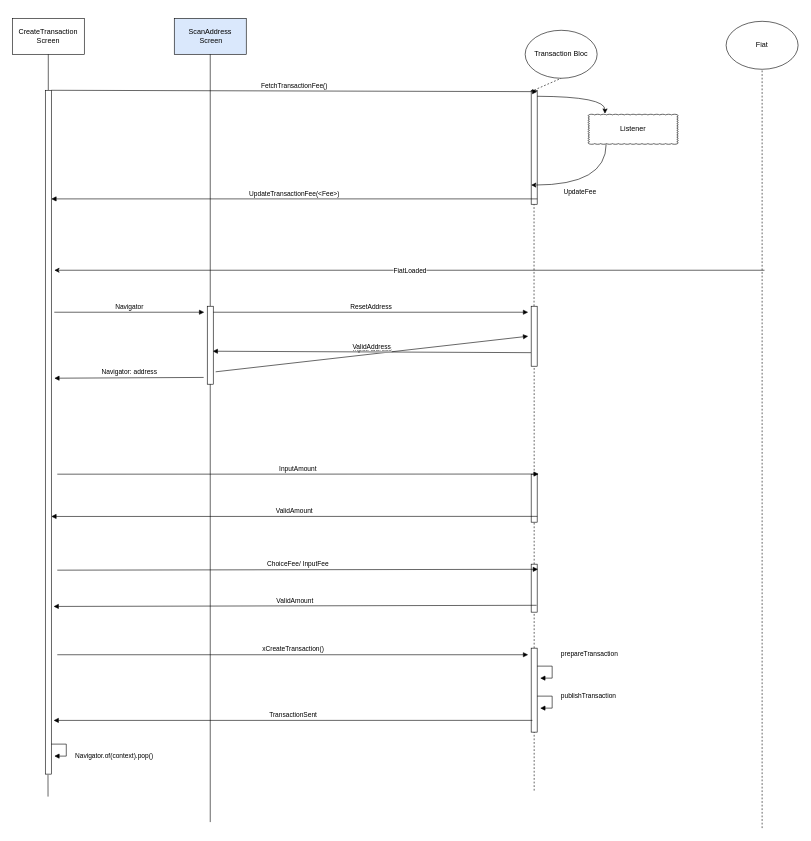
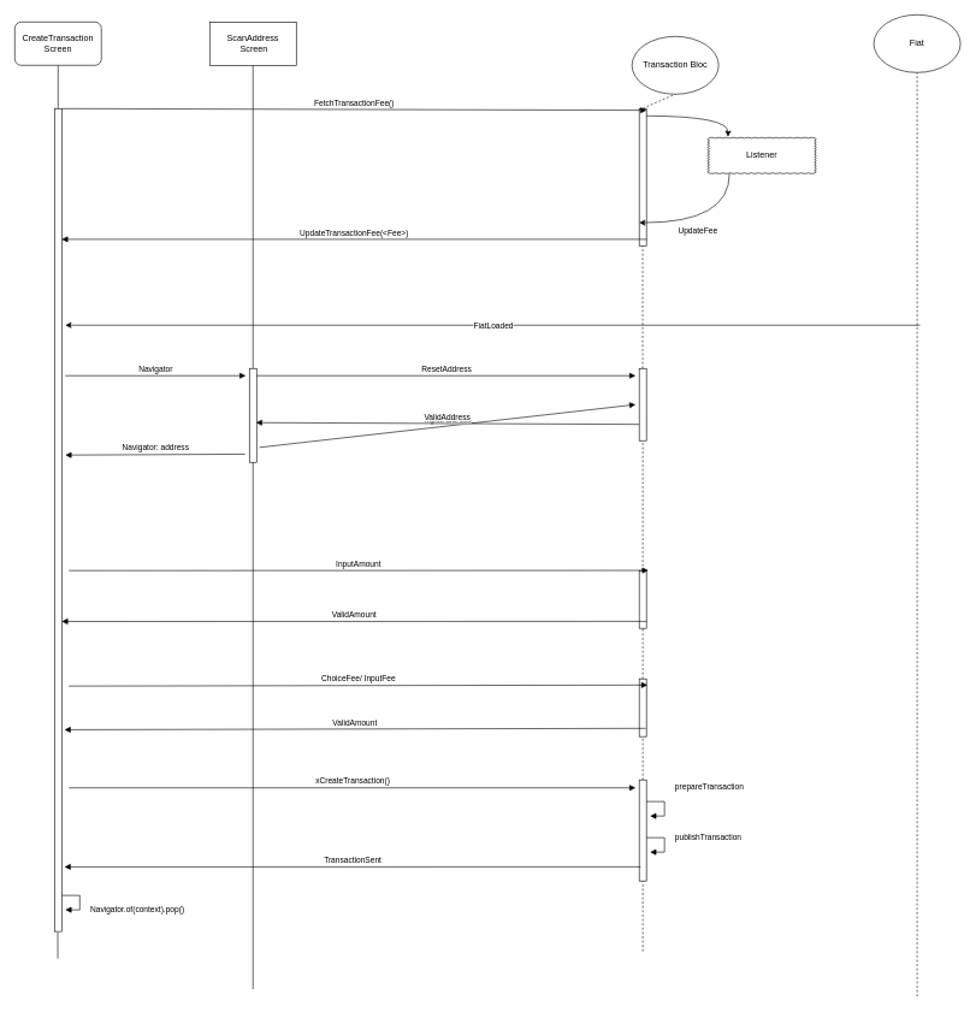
  <mxCell id="0" />
  <mxCell id="1" parent="0" />
- <mxCell id="2" value="CreateTransaction Screen" style="rounded=0;whiteSpace=wrap;html=1;" parent="1" vertex="1"><mxGeometry x="20" y="30" width="120" height="60" as="geometry" /></mxCell>
+ <mxCell id="2" value="CreateTransaction Screen" style="whiteSpace=wrap;html=1;rounded=1;" parent="1" vertex="1"><mxGeometry x="20" y="30" width="120" height="60" as="geometry" /></mxCell>
  <mxCell id="3" value="Transaction Bloc" style="ellipse;whiteSpace=wrap;html=1;" parent="1" vertex="1"><mxGeometry x="875" y="50" width="120" height="80" as="geometry" /></mxCell>
  <mxCell id="4" value="" style="endArrow=none;dashed=1;html=1;entryX=0.5;entryY=1;entryDx=0;entryDy=0;" parent="1" target="15" edge="1"><mxGeometry width="50" height="50" relative="1" as="geometry"><mxPoint x="1270" y="1380" as="sourcePoint" /><mxPoint x="810" y="110" as="targetPoint" /></mxGeometry></mxCell>
  <mxCell id="5" value="" style="endArrow=none;html=1;entryX=0.5;entryY=1;entryDx=0;entryDy=0;" parent="1" source="7" target="2" edge="1"><mxGeometry width="50" height="50" relative="1" as="geometry"><mxPoint x="80" y="590" as="sourcePoint" /><mxPoint x="360" y="110" as="targetPoint" /></mxGeometry></mxCell>
  <mxCell id="6" value="" style="html=1;points=[];perimeter=orthogonalPerimeter;" parent="1" vertex="1"><mxGeometry x="885" y="150" width="10" height="190" as="geometry" /></mxCell>
  <mxCell id="7" value="" style="html=1;points=[];perimeter=orthogonalPerimeter;" parent="1" vertex="1"><mxGeometry x="75" y="150" width="10" height="1140" as="geometry" /></mxCell>
  <mxCell id="8" value="FetchTransactionFee()" style="html=1;verticalAlign=bottom;endArrow=block;entryX=1.024;entryY=0.012;entryDx=0;entryDy=0;entryPerimeter=0;" parent="1" target="6" edge="1"><mxGeometry width="80" relative="1" as="geometry"><mxPoint x="85" y="150" as="sourcePoint" /><mxPoint x="165" y="150" as="targetPoint" /></mxGeometry></mxCell>
  <mxCell id="9" value="&lt;br&gt;UpdateTransactionFee(&amp;lt;Fee&amp;gt;)" style="html=1;verticalAlign=bottom;endArrow=block;exitX=1.024;exitY=0.953;exitDx=0;exitDy=0;exitPerimeter=0;" parent="1" source="6" edge="1" target="7"><mxGeometry width="80" relative="1" as="geometry"><mxPoint x="400" y="231" as="sourcePoint" /><mxPoint x="86" y="255" as="targetPoint" /></mxGeometry></mxCell>
- <mxCell id="10" value="ScanAddress&lt;br&gt;&amp;nbsp;Screen" style="rounded=0;whiteSpace=wrap;html=1;fillColor=#dae8fc;" vertex="1" parent="1"><mxGeometry x="290" y="30" width="120" height="60" as="geometry" /></mxCell>
+ <mxCell id="10" value="ScanAddress&lt;br&gt;&amp;nbsp;Screen" style="rounded=0;whiteSpace=wrap;html=1;" vertex="1" parent="1"><mxGeometry x="290" y="30" width="120" height="60" as="geometry" /></mxCell>
  <mxCell id="11" value="Listener" style="whiteSpace=wrap;html=1;shape=mxgraph.basic.cloud_rect" vertex="1" parent="1"><mxGeometry x="980" y="190" width="150" height="50" as="geometry" /></mxCell>
  <mxCell id="12" value="" style="endArrow=classic;html=1;entryX=0.42;entryY=-0.02;entryDx=0;entryDy=0;entryPerimeter=0;edgeStyle=orthogonalEdgeStyle;curved=1;" edge="1" parent="1"><mxGeometry width="50" height="50" relative="1" as="geometry"><mxPoint x="895" y="160" as="sourcePoint" /><mxPoint x="1008" y="189" as="targetPoint" /></mxGeometry></mxCell>
  <mxCell id="13" value="" style="endArrow=classic;html=1;exitX=0.5;exitY=1.04;exitDx=0;exitDy=0;exitPerimeter=0;edgeStyle=orthogonalEdgeStyle;curved=1;" edge="1" parent="1"><mxGeometry relative="1" as="geometry"><mxPoint x="1010" y="240" as="sourcePoint" /><mxPoint x="885" y="308" as="targetPoint" /><Array as="points"><mxPoint x="1010" y="308" /></Array></mxGeometry></mxCell>
  <mxCell id="14" value="UpdateFee" style="edgeLabel;resizable=0;html=1;align=center;verticalAlign=middle;" connectable="0" vertex="1" parent="13"><mxGeometry relative="1" as="geometry"><mxPoint x="-16" y="10" as="offset" /></mxGeometry></mxCell>
- <mxCell id="15" value="Fiat" style="ellipse;whiteSpace=wrap;html=1;" vertex="1" parent="1"><mxGeometry x="1210" y="35" width="120" height="80" as="geometry" /></mxCell>
+ <mxCell id="15" value="Fiat" style="ellipse;whiteSpace=wrap;html=1;" vertex="1" parent="1"><mxGeometry x="1210" y="20" width="120" height="80" as="geometry" /></mxCell>
  <mxCell id="16" value="" style="endArrow=none;html=1;entryX=0.5;entryY=1;entryDx=0;entryDy=0;" edge="1" parent="1" source="41"><mxGeometry width="50" height="50" relative="1" as="geometry"><mxPoint x="350" y="1370" as="sourcePoint" /><mxPoint x="350" y="90" as="targetPoint" /></mxGeometry></mxCell>
  <mxCell id="17" value="" style="endArrow=classic;html=1;" edge="1" parent="1"><mxGeometry relative="1" as="geometry"><mxPoint x="1274" y="450" as="sourcePoint" /><mxPoint x="90" y="450" as="targetPoint" /></mxGeometry></mxCell>
  <mxCell id="18" value="FiatLoaded" style="edgeLabel;resizable=0;html=1;align=center;verticalAlign=middle;" connectable="0" vertex="1" parent="17"><mxGeometry relative="1" as="geometry" /></mxCell>
  <mxCell id="19" value="" style="endArrow=none;dashed=1;html=1;entryX=0.5;entryY=1;entryDx=0;entryDy=0;exitX=0.506;exitY=-0.002;exitDx=0;exitDy=0;exitPerimeter=0;" edge="1" parent="1" source="6" target="3"><mxGeometry width="50" height="50" relative="1" as="geometry"><mxPoint x="860" y="430" as="sourcePoint" /><mxPoint x="360" y="100" as="targetPoint" /></mxGeometry></mxCell>
  <mxCell id="20" value="" style="endArrow=none;dashed=1;html=1;entryX=0.478;entryY=1.002;entryDx=0;entryDy=0;entryPerimeter=0;exitX=0.478;exitY=-0.002;exitDx=0;exitDy=0;exitPerimeter=0;" edge="1" parent="1" source="21" target="6"><mxGeometry width="50" height="50" relative="1" as="geometry"><mxPoint x="890" y="509" as="sourcePoint" /><mxPoint x="900" y="110" as="targetPoint" /></mxGeometry></mxCell>
  <mxCell id="21" value="" style="html=1;points=[];perimeter=orthogonalPerimeter;" parent="1" vertex="1"><mxGeometry x="885" y="510" width="10" height="100" as="geometry" /></mxCell>
  <mxCell id="22" value="" style="endArrow=none;dashed=1;html=1;entryX=0.5;entryY=1;entryDx=0;entryDy=0;" parent="1" source="24" target="21" edge="1"><mxGeometry x="139.58" y="610" width="50" height="50" as="geometry"><mxPoint x="890" y="640" as="sourcePoint" /><mxPoint x="890" y="320" as="targetPoint" /></mxGeometry></mxCell>
  <mxCell id="23" value="InputAddress" style="html=1;verticalAlign=bottom;endArrow=block;exitX=1.4;exitY=0.841;exitDx=0;exitDy=0;exitPerimeter=0;" parent="1" edge="1" source="41"><mxGeometry x="139.58" y="610" width="80" as="geometry"><mxPoint x="90" y="645" as="sourcePoint" /><mxPoint x="880" y="560" as="targetPoint" /></mxGeometry></mxCell>
  <mxCell id="24" value="" style="html=1;points=[];perimeter=orthogonalPerimeter;" parent="1" vertex="1"><mxGeometry x="885" y="790" width="10" height="80" as="geometry" /></mxCell>
  <mxCell id="25" value="" style="endArrow=none;dashed=1;html=1;entryX=0.5;entryY=1;entryDx=0;entryDy=0;" parent="1" source="26" target="24" edge="1"><mxGeometry x="139.58" y="610" width="50" height="50" as="geometry"><mxPoint x="890" y="1317.5" as="sourcePoint" /><mxPoint x="890" y="720" as="targetPoint" /></mxGeometry></mxCell>
  <mxCell id="26" value="" style="html=1;points=[];perimeter=orthogonalPerimeter;" parent="1" vertex="1"><mxGeometry x="885" y="940" width="10" height="80" as="geometry" /></mxCell>
  <mxCell id="27" value="" style="endArrow=none;dashed=1;html=1;entryX=0.5;entryY=1;entryDx=0;entryDy=0;" parent="1" source="28" target="26" edge="1"><mxGeometry x="139.58" y="610" width="50" height="50" as="geometry"><mxPoint x="890" y="1317.5" as="sourcePoint" /><mxPoint x="890" y="870" as="targetPoint" /></mxGeometry></mxCell>
  <mxCell id="28" value="" style="html=1;points=[];perimeter=orthogonalPerimeter;" parent="1" vertex="1"><mxGeometry x="885" y="1080" width="10" height="140" as="geometry" /></mxCell>
  <mxCell id="29" value="" style="endArrow=none;dashed=1;html=1;entryX=0.5;entryY=1;entryDx=0;entryDy=0;" parent="1" target="28" edge="1"><mxGeometry x="139.58" y="610" width="50" height="50" as="geometry"><mxPoint x="890" y="1317.5" as="sourcePoint" /><mxPoint x="890" y="1020" as="targetPoint" /></mxGeometry></mxCell>
  <mxCell id="30" value="InputAmount" style="html=1;verticalAlign=bottom;endArrow=block;entryX=1.259;entryY=-0.003;entryDx=0;entryDy=0;entryPerimeter=0;" parent="1" edge="1" target="24"><mxGeometry x="139.58" y="610" width="80" as="geometry"><mxPoint x="95" y="790" as="sourcePoint" /><mxPoint x="405" y="790" as="targetPoint" /></mxGeometry></mxCell>
  <mxCell id="31" value="" style="endArrow=none;html=1;entryX=0.45;entryY=1.001;entryDx=0;entryDy=0;entryPerimeter=0;" parent="1" target="7" edge="1"><mxGeometry x="139.58" y="610" width="50" height="50" as="geometry"><mxPoint x="79.58" y="1327.5" as="sourcePoint" /><mxPoint x="80" y="1260" as="targetPoint" /></mxGeometry></mxCell>
  <mxCell id="32" value="ChoiceFee/ InputFee" style="html=1;verticalAlign=bottom;endArrow=block;entryX=1.141;entryY=0.107;entryDx=0;entryDy=0;entryPerimeter=0;" parent="1" edge="1" target="26"><mxGeometry x="139.58" y="610" width="80" as="geometry"><mxPoint x="95" y="950" as="sourcePoint" /><mxPoint x="405" y="950" as="targetPoint" /></mxGeometry></mxCell>
  <mxCell id="33" value="xCreateTransaction()" style="html=1;verticalAlign=bottom;endArrow=block;" parent="1" edge="1"><mxGeometry x="139.58" y="610" width="80" as="geometry"><mxPoint x="95" y="1091" as="sourcePoint" /><mxPoint x="880" y="1091" as="targetPoint" /></mxGeometry></mxCell>
  <mxCell id="34" value="ValidAddress" style="html=1;verticalAlign=bottom;endArrow=block;entryX=0.906;entryY=0.577;entryDx=0;entryDy=0;entryPerimeter=0;exitX=-0.035;exitY=0.774;exitDx=0;exitDy=0;exitPerimeter=0;" parent="1" edge="1" target="41" source="21"><mxGeometry x="139.58" y="610" width="80" as="geometry"><mxPoint x="880" y="600" as="sourcePoint" /><mxPoint x="88.83" y="710.48" as="targetPoint" /></mxGeometry></mxCell>
  <mxCell id="35" value="ValidAmount" style="html=1;verticalAlign=bottom;endArrow=block;exitX=1.024;exitY=0.879;exitDx=0;exitDy=0;exitPerimeter=0;" parent="1" edge="1" source="24"><mxGeometry x="139.58" y="610" width="80" as="geometry"><mxPoint x="380" y="860" as="sourcePoint" /><mxPoint x="85" y="860.48" as="targetPoint" /></mxGeometry></mxCell>
  <mxCell id="36" value="ValidAmount" style="html=1;verticalAlign=bottom;endArrow=block;exitX=0.906;exitY=0.857;exitDx=0;exitDy=0;exitPerimeter=0;" parent="1" edge="1" source="26"><mxGeometry x="139.58" y="610" width="80" as="geometry"><mxPoint x="405" y="1010" as="sourcePoint" /><mxPoint x="88.83" y="1010.48" as="targetPoint" /></mxGeometry></mxCell>
  <mxCell id="37" value="TransactionSent" style="html=1;verticalAlign=bottom;endArrow=block;exitX=0.2;exitY=0.86;exitDx=0;exitDy=0;exitPerimeter=0;" parent="1" edge="1" source="28"><mxGeometry x="139.58" y="610" width="80" as="geometry"><mxPoint x="390" y="1200" as="sourcePoint" /><mxPoint x="88.83" y="1200.48" as="targetPoint" /></mxGeometry></mxCell>
  <mxCell id="38" value="Navigator.of(context).pop()" style="edgeStyle=orthogonalEdgeStyle;html=1;align=left;spacingLeft=2;endArrow=block;rounded=0;entryX=1;entryY=0;" parent="1" edge="1"><mxGeometry as="geometry"><mxPoint x="85" y="1240" as="sourcePoint" /><Array as="points"><mxPoint x="110" y="1240" /></Array><mxPoint x="90" y="1260" as="targetPoint" /><mxPoint x="33" y="10" as="offset" /></mxGeometry></mxCell>
  <mxCell id="39" value="prepareTransaction" style="edgeStyle=orthogonalEdgeStyle;html=1;align=left;spacingLeft=2;endArrow=block;rounded=0;entryX=1;entryY=0;" parent="1" edge="1"><mxGeometry as="geometry"><mxPoint x="895" y="1110" as="sourcePoint" /><Array as="points"><mxPoint x="920" y="1110" /></Array><mxPoint x="900" y="1130" as="targetPoint" /><mxPoint x="33" y="-30" as="offset" /></mxGeometry></mxCell>
  <mxCell id="40" value="publishTransaction" style="edgeStyle=orthogonalEdgeStyle;html=1;align=left;spacingLeft=2;endArrow=block;rounded=0;entryX=1;entryY=0;" parent="1" edge="1"><mxGeometry as="geometry"><mxPoint x="895" y="1160" as="sourcePoint" /><Array as="points"><mxPoint x="920" y="1160" /></Array><mxPoint x="900" y="1180" as="targetPoint" /><mxPoint x="33" y="-10" as="offset" /></mxGeometry></mxCell>
  <mxCell id="41" value="" style="html=1;points=[];perimeter=orthogonalPerimeter;" vertex="1" parent="1"><mxGeometry x="345" y="510" width="10" height="130" as="geometry" /></mxCell>
  <mxCell id="42" value="" style="endArrow=none;html=1;entryX=0.5;entryY=1;entryDx=0;entryDy=0;" edge="1" parent="1" target="41"><mxGeometry width="50" height="50" relative="1" as="geometry"><mxPoint x="350" y="1370" as="sourcePoint" /><mxPoint x="350" y="90" as="targetPoint" /></mxGeometry></mxCell>
  <mxCell id="43" value="Navigator" style="html=1;verticalAlign=bottom;endArrow=block;" edge="1" parent="1"><mxGeometry x="149.58" y="620" width="80" as="geometry"><mxPoint x="90" y="520" as="sourcePoint" /><mxPoint x="340" y="520" as="targetPoint" /></mxGeometry></mxCell>
  <mxCell id="44" value="ResetAddress" style="html=1;verticalAlign=bottom;endArrow=block;" edge="1" parent="1"><mxGeometry x="404.58" y="485" width="80" as="geometry"><mxPoint x="355" y="520" as="sourcePoint" /><mxPoint x="880" y="520" as="targetPoint" /></mxGeometry></mxCell>
  <mxCell id="45" value="Navigator: address" style="html=1;verticalAlign=bottom;endArrow=block;exitX=-0.6;exitY=0.913;exitDx=0;exitDy=0;exitPerimeter=0;" edge="1" parent="1" source="41"><mxGeometry x="159.58" y="630" width="80" as="geometry"><mxPoint x="100" y="530" as="sourcePoint" /><mxPoint x="90" y="630" as="targetPoint" /></mxGeometry></mxCell>
